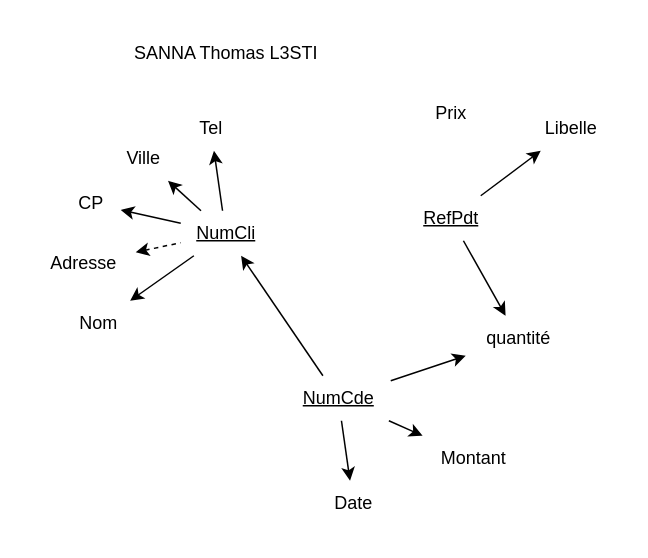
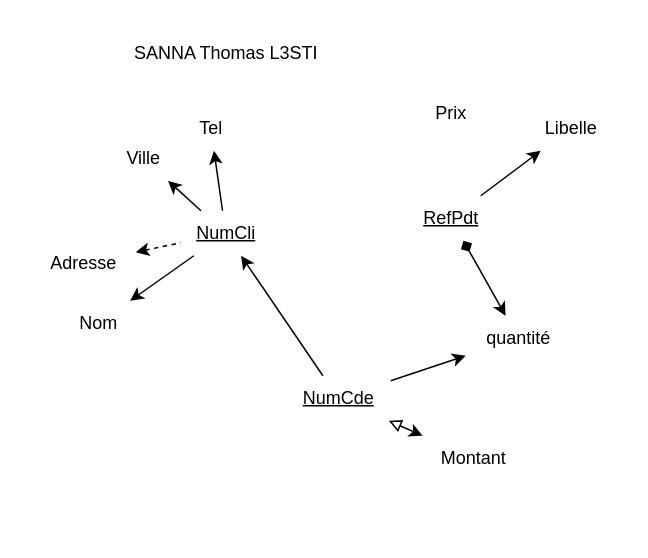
  <mxCell id="0" />
  <mxCell id="1" parent="0" />
  <mxCell id="2" style="edgeStyle=none;html=1;startArrow=classic;startFill=1;endArrow=none;endFill=0;" edge="1" parent="1" source="3" target="4"><mxGeometry relative="1" as="geometry" /></mxCell>
  <mxCell id="3" value="&lt;u&gt;NumCli&lt;/u&gt;" style="text;html=1;align=center;verticalAlign=middle;resizable=0;points=[];autosize=1;strokeColor=none;fillColor=none;" vertex="1" parent="1"><mxGeometry x="120" y="140" width="60" height="30" as="geometry" /></mxCell>
  <mxCell id="4" value="&lt;u&gt;NumCde&lt;/u&gt;" style="text;html=1;align=center;verticalAlign=middle;resizable=0;points=[];autosize=1;strokeColor=none;fillColor=none;" vertex="1" parent="1"><mxGeometry x="190" y="250" width="70" height="30" as="geometry" /></mxCell>
  <mxCell id="5" value="&lt;u&gt;RefPdt&lt;/u&gt;" style="text;html=1;align=center;verticalAlign=middle;resizable=0;points=[];autosize=1;strokeColor=none;fillColor=none;" vertex="1" parent="1"><mxGeometry x="270" y="130" width="60" height="30" as="geometry" /></mxCell>
  <mxCell id="6" value="quantité" style="text;html=1;align=center;verticalAlign=middle;resizable=0;points=[];autosize=1;strokeColor=none;fillColor=none;" vertex="1" parent="1"><mxGeometry x="310" y="210" width="70" height="30" as="geometry" /></mxCell>
  <mxCell id="7" value="" style="endArrow=none;html=1;rounded=0;startArrow=classic;startFill=1;" edge="1" parent="1" source="6" target="4"><mxGeometry relative="1" as="geometry"><mxPoint x="180" y="320" as="sourcePoint" /><mxPoint x="340" y="320" as="targetPoint" /></mxGeometry></mxCell>
- <mxCell id="8" value="" style="endArrow=none;html=1;rounded=0;startArrow=classic;startFill=1;" edge="1" parent="1" source="6" target="5"><mxGeometry relative="1" as="geometry"><mxPoint x="199.286" y="340" as="sourcePoint" /><mxPoint x="290.714" y="300" as="targetPoint" /></mxGeometry></mxCell>
+ <mxCell id="8" value="" style="endArrow=diamond;html=1;rounded=0;startArrow=classic;startFill=1;" edge="1" parent="1" source="6" target="5"><mxGeometry relative="1" as="geometry"><mxPoint x="199.286" y="340" as="sourcePoint" /><mxPoint x="290.714" y="300" as="targetPoint" /></mxGeometry></mxCell>
  <mxCell id="9" style="edgeStyle=none;html=1;startArrow=classic;startFill=1;endArrow=none;endFill=0;" edge="1" parent="1" source="10" target="3"><mxGeometry relative="1" as="geometry" /></mxCell>
  <mxCell id="10" value="Nom" style="text;html=1;align=center;verticalAlign=middle;resizable=0;points=[];autosize=1;strokeColor=none;fillColor=none;" vertex="1" parent="1"><mxGeometry x="40" y="200" width="50" height="30" as="geometry" /></mxCell>
  <mxCell id="11" style="edgeStyle=none;html=1;startArrow=classic;startFill=1;endArrow=none;endFill=0;dashed=1;" edge="1" parent="1" source="12" target="3"><mxGeometry relative="1" as="geometry" /></mxCell>
  <mxCell id="12" value="Adresse" style="text;html=1;align=center;verticalAlign=middle;resizable=0;points=[];autosize=1;strokeColor=none;fillColor=none;" vertex="1" parent="1"><mxGeometry x="20" y="160" width="70" height="30" as="geometry" /></mxCell>
- <mxCell id="13" style="edgeStyle=none;html=1;startArrow=classic;startFill=1;endArrow=none;endFill=0;" edge="1" parent="1" source="14" target="3"><mxGeometry relative="1" as="geometry" /></mxCell>
- <mxCell id="14" value="CP" style="text;html=1;align=center;verticalAlign=middle;resizable=0;points=[];autosize=1;strokeColor=none;fillColor=none;" vertex="1" parent="1"><mxGeometry x="40" y="120" width="40" height="30" as="geometry" /></mxCell>
  <mxCell id="15" style="edgeStyle=none;html=1;startArrow=classic;startFill=1;endArrow=none;endFill=0;" edge="1" parent="1" source="16" target="3"><mxGeometry relative="1" as="geometry" /></mxCell>
  <mxCell id="16" value="Ville" style="text;html=1;align=center;verticalAlign=middle;resizable=0;points=[];autosize=1;strokeColor=none;fillColor=none;" vertex="1" parent="1"><mxGeometry x="70" y="90" width="50" height="30" as="geometry" /></mxCell>
  <mxCell id="17" style="edgeStyle=none;html=1;startArrow=classic;startFill=1;endArrow=none;endFill=0;" edge="1" parent="1" source="18" target="3"><mxGeometry relative="1" as="geometry" /></mxCell>
  <mxCell id="18" value="Tel" style="text;html=1;align=center;verticalAlign=middle;resizable=0;points=[];autosize=1;strokeColor=none;fillColor=none;" vertex="1" parent="1"><mxGeometry x="120" y="70" width="40" height="30" as="geometry" /></mxCell>
- <mxCell id="19" style="edgeStyle=none;html=1;startArrow=classic;startFill=1;endArrow=none;endFill=0;" edge="1" parent="1" source="20" target="4"><mxGeometry relative="1" as="geometry" /></mxCell>
- <mxCell id="20" value="Date" style="text;html=1;align=center;verticalAlign=middle;resizable=0;points=[];autosize=1;strokeColor=none;fillColor=none;" vertex="1" parent="1"><mxGeometry x="210" y="320" width="50" height="30" as="geometry" /></mxCell>
- <mxCell id="21" style="edgeStyle=none;html=1;startArrow=classic;startFill=1;endArrow=none;endFill=0;" edge="1" parent="1" source="22" target="4"><mxGeometry relative="1" as="geometry" /></mxCell>
+ <mxCell id="21" style="edgeStyle=none;html=1;startArrow=classic;startFill=1;endArrow=block;endFill=0;" edge="1" parent="1" source="22" target="4"><mxGeometry relative="1" as="geometry" /></mxCell>
  <mxCell id="22" value="Montant" style="text;html=1;align=center;verticalAlign=middle;resizable=0;points=[];autosize=1;strokeColor=none;fillColor=none;" vertex="1" parent="1"><mxGeometry x="280" y="290" width="70" height="30" as="geometry" /></mxCell>
  <mxCell id="23" style="edgeStyle=none;html=1;startArrow=classic;startFill=1;endArrow=none;endFill=0;" edge="1" parent="1" source="24" target="5"><mxGeometry relative="1" as="geometry" /></mxCell>
  <mxCell id="24" value="Libelle" style="text;html=1;align=center;verticalAlign=middle;resizable=0;points=[];autosize=1;strokeColor=none;fillColor=none;" vertex="1" parent="1"><mxGeometry x="350" y="70" width="60" height="30" as="geometry" /></mxCell>
  <mxCell id="25" value="Prix" style="text;html=1;align=center;verticalAlign=middle;resizable=0;points=[];autosize=1;strokeColor=none;fillColor=none;" vertex="1" parent="1"><mxGeometry x="280" y="60" width="40" height="30" as="geometry" /></mxCell>
  <mxCell id="26" value="SANNA Thomas L3STI" style="text;html=1;align=center;verticalAlign=middle;resizable=0;points=[];autosize=1;strokeColor=none;fillColor=none;" vertex="1" parent="1"><mxGeometry x="75" y="20" width="150" height="30" as="geometry" /></mxCell>
